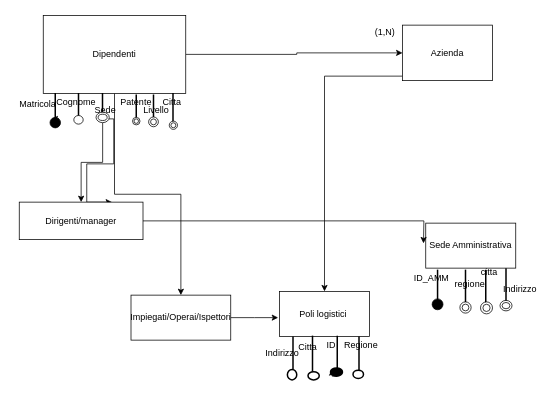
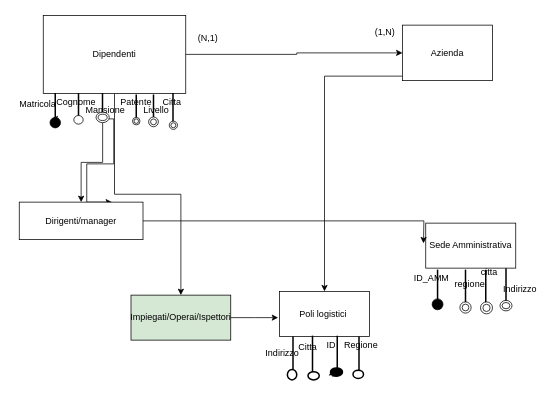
  <mxCell id="0" />
  <mxCell id="1" parent="0" />
  <mxCell id="2" value="" style="edgeStyle=orthogonalEdgeStyle;rounded=0;orthogonalLoop=1;jettySize=auto;html=1;" parent="1" source="5" target="13" edge="1"><mxGeometry relative="1" as="geometry" /></mxCell>
  <mxCell id="3" style="edgeStyle=orthogonalEdgeStyle;rounded=0;orthogonalLoop=1;jettySize=auto;html=1;entryX=0.75;entryY=0;entryDx=0;entryDy=0;startArrow=none;" parent="1" source="28" target="11" edge="1"><mxGeometry relative="1" as="geometry"><Array as="points"><mxPoint x="151" y="158" /><mxPoint x="151" y="218" /><mxPoint x="115" y="218" /></Array></mxGeometry></mxCell>
  <mxCell id="4" style="edgeStyle=orthogonalEdgeStyle;rounded=0;orthogonalLoop=1;jettySize=auto;html=1;entryX=0;entryY=0.5;entryDx=0;entryDy=0;fontColor=#000000;" parent="1" source="5" target="7" edge="1"><mxGeometry relative="1" as="geometry"><Array as="points"><mxPoint x="395" y="72" /><mxPoint x="395" y="70" /></Array></mxGeometry></mxCell>
  <mxCell id="5" value="Dipendenti" style="rounded=0;whiteSpace=wrap;html=1;" parent="1" vertex="1"><mxGeometry x="57" y="20" width="190" height="104" as="geometry" /></mxCell>
  <mxCell id="6" style="edgeStyle=orthogonalEdgeStyle;rounded=0;orthogonalLoop=1;jettySize=auto;html=1;fontColor=#000000;" parent="1" source="7" target="8" edge="1"><mxGeometry relative="1" as="geometry"><Array as="points"><mxPoint x="432" y="101" /></Array></mxGeometry></mxCell>
  <mxCell id="7" value="Azienda" style="rounded=0;whiteSpace=wrap;html=1;" parent="1" vertex="1"><mxGeometry x="536" y="33" width="120" height="74" as="geometry" /></mxCell>
  <mxCell id="8" value="Poli logistici&amp;nbsp;" style="rounded=0;whiteSpace=wrap;html=1;" parent="1" vertex="1"><mxGeometry x="372" y="388" width="120" height="60" as="geometry" /></mxCell>
  <mxCell id="9" value="Sede Amministrativa" style="rounded=0;whiteSpace=wrap;html=1;" parent="1" vertex="1"><mxGeometry x="567" y="297" width="120" height="60" as="geometry" /></mxCell>
  <mxCell id="10" style="edgeStyle=orthogonalEdgeStyle;rounded=0;orthogonalLoop=1;jettySize=auto;html=1;" parent="1" source="11" edge="1"><mxGeometry relative="1" as="geometry"><mxPoint x="564" y="324" as="targetPoint" /></mxGeometry></mxCell>
  <mxCell id="11" value="Dirigenti/manager" style="rounded=0;whiteSpace=wrap;html=1;" parent="1" vertex="1"><mxGeometry x="25" y="269" width="165" height="50" as="geometry" /></mxCell>
  <mxCell id="12" style="edgeStyle=orthogonalEdgeStyle;rounded=0;orthogonalLoop=1;jettySize=auto;html=1;" parent="1" source="13" edge="1"><mxGeometry relative="1" as="geometry"><mxPoint x="370.2" y="423" as="targetPoint" /></mxGeometry></mxCell>
- <mxCell id="13" value="Impiegati/Operai/Ispettori" style="rounded=0;whiteSpace=wrap;html=1;" parent="1" vertex="1"><mxGeometry x="174" y="393" width="133" height="60" as="geometry" /></mxCell>
+ <mxCell id="13" value="Impiegati/Operai/Ispettori" style="rounded=0;whiteSpace=wrap;html=1;fillColor=#d5e8d4;" parent="1" vertex="1"><mxGeometry x="174" y="393" width="133" height="60" as="geometry" /></mxCell>
+ <mxCell id="14" value="(N,1)" style="text;strokeColor=none;align=center;fillColor=none;html=1;verticalAlign=middle;whiteSpace=wrap;rounded=0;" parent="1" vertex="1"><mxGeometry x="247" y="36" width="60" height="30" as="geometry" /></mxCell>
  <mxCell id="15" value="(1,N)" style="text;strokeColor=none;align=center;fillColor=none;html=1;verticalAlign=middle;whiteSpace=wrap;rounded=0;" parent="1" vertex="1"><mxGeometry x="483" y="28" width="60" height="30" as="geometry" /></mxCell>
  <mxCell id="16" value="" style="line;strokeWidth=2;direction=south;html=1;" parent="1" vertex="1"><mxGeometry x="199" y="125.5" width="10" height="30" as="geometry" /></mxCell>
  <mxCell id="17" value="" style="line;strokeWidth=2;direction=south;html=1;" parent="1" vertex="1"><mxGeometry x="176" y="125.5" width="10" height="31" as="geometry" /></mxCell>
  <mxCell id="18" value="" style="line;strokeWidth=2;direction=south;html=1;" parent="1" vertex="1"><mxGeometry x="68" y="123.5" width="10" height="32.5" as="geometry" /></mxCell>
  <mxCell id="19" value="" style="line;strokeWidth=2;direction=south;html=1;" parent="1" vertex="1"><mxGeometry x="99" y="123.5" width="10" height="31.5" as="geometry" /></mxCell>
  <mxCell id="20" value="" style="ellipse;shape=doubleEllipse;whiteSpace=wrap;html=1;aspect=fixed;fontColor=#000000;fillColor=#000000;" parent="1" vertex="1"><mxGeometry x="66" y="156" width="14" height="14" as="geometry" /></mxCell>
  <mxCell id="21" value="Matricola" style="text;strokeColor=none;align=center;fillColor=none;html=1;verticalAlign=middle;whiteSpace=wrap;rounded=0;fontColor=#000000;" parent="1" vertex="1"><mxGeometry x="20" y="124" width="60" height="30" as="geometry" /></mxCell>
  <mxCell id="22" style="edgeStyle=orthogonalEdgeStyle;rounded=0;orthogonalLoop=1;jettySize=auto;html=1;exitX=1;exitY=0;exitDx=0;exitDy=0;entryX=0;entryY=0;entryDx=0;entryDy=0;fontColor=#000000;" parent="1" source="20" target="20" edge="1"><mxGeometry relative="1" as="geometry" /></mxCell>
  <mxCell id="23" value="" style="ellipse;whiteSpace=wrap;html=1;fontColor=#000000;fillColor=#FFFFFF;" parent="1" vertex="1"><mxGeometry x="97.75" y="153.5" width="12.5" height="11.5" as="geometry" /></mxCell>
  <mxCell id="24" value="Cognome" style="text;strokeColor=none;align=center;fillColor=none;html=1;verticalAlign=middle;whiteSpace=wrap;rounded=0;fontColor=#000000;" parent="1" vertex="1"><mxGeometry x="71" y="121" width="60" height="30" as="geometry" /></mxCell>
  <mxCell id="25" value="" style="line;strokeWidth=2;direction=south;html=1;fontColor=#000000;fillColor=#FFFFFF;" parent="1" vertex="1"><mxGeometry x="131" y="123.5" width="10" height="36.5" as="geometry" /></mxCell>
- <mxCell id="26" value="Sede" style="text;strokeColor=none;align=center;fillColor=none;html=1;verticalAlign=middle;whiteSpace=wrap;rounded=0;fontColor=#000000;" parent="1" vertex="1"><mxGeometry x="110.25" y="131" width="60" height="30" as="geometry" /></mxCell>
+ <mxCell id="26" value="Mansione" style="text;strokeColor=none;align=center;fillColor=none;html=1;verticalAlign=middle;whiteSpace=wrap;rounded=0;fontColor=#000000;" parent="1" vertex="1"><mxGeometry x="110.25" y="131" width="60" height="30" as="geometry" /></mxCell>
  <mxCell id="27" value="" style="edgeStyle=orthogonalEdgeStyle;rounded=0;orthogonalLoop=1;jettySize=auto;html=1;" parent="1" source="28" target="11" edge="1"><mxGeometry relative="1" as="geometry" /></mxCell>
  <mxCell id="28" value="" style="ellipse;shape=doubleEllipse;whiteSpace=wrap;html=1;fontColor=#000000;fillColor=#FFFFFF;" parent="1" vertex="1"><mxGeometry x="127.37" y="149" width="17.63" height="14" as="geometry" /></mxCell>
  <mxCell id="29" value="" style="ellipse;shape=doubleEllipse;whiteSpace=wrap;html=1;aspect=fixed;fontColor=#000000;fillColor=#FFFFFF;" parent="1" vertex="1"><mxGeometry x="176" y="156" width="10" height="10" as="geometry" /></mxCell>
  <mxCell id="30" value="Patente" style="text;strokeColor=none;align=center;fillColor=none;html=1;verticalAlign=middle;whiteSpace=wrap;rounded=0;fontColor=#000000;" parent="1" vertex="1"><mxGeometry x="151" y="121" width="60" height="30" as="geometry" /></mxCell>
  <mxCell id="31" value="" style="ellipse;shape=doubleEllipse;whiteSpace=wrap;html=1;aspect=fixed;fontColor=#000000;fillColor=#FFFFFF;" parent="1" vertex="1"><mxGeometry x="197.5" y="155.5" width="13" height="13" as="geometry" /></mxCell>
  <mxCell id="32" value="Livello" style="text;strokeColor=none;align=center;fillColor=none;html=1;verticalAlign=middle;whiteSpace=wrap;rounded=0;fontColor=#000000;" parent="1" vertex="1"><mxGeometry x="178" y="134" width="60" height="25" as="geometry" /></mxCell>
  <mxCell id="33" value="" style="line;strokeWidth=2;direction=south;html=1;fontColor=#000000;fillColor=#FFFFFF;" parent="1" vertex="1"><mxGeometry x="225" y="123.5" width="10" height="40.5" as="geometry" /></mxCell>
  <mxCell id="34" value="Citta" style="text;strokeColor=none;align=center;fillColor=none;html=1;verticalAlign=middle;whiteSpace=wrap;rounded=0;fontColor=#000000;" parent="1" vertex="1"><mxGeometry x="199" y="121" width="60" height="30" as="geometry" /></mxCell>
  <mxCell id="35" value="" style="ellipse;shape=doubleEllipse;whiteSpace=wrap;html=1;aspect=fixed;fontColor=#000000;fillColor=#FFFFFF;" parent="1" vertex="1"><mxGeometry x="225" y="161" width="11" height="11" as="geometry" /></mxCell>
  <mxCell id="36" value="" style="line;strokeWidth=2;direction=south;html=1;fontColor=#000000;fillColor=#FFFFFF;" parent="1" vertex="1"><mxGeometry x="385" y="448" width="10" height="44" as="geometry" /></mxCell>
  <mxCell id="37" value="" style="edgeStyle=orthogonalEdgeStyle;rounded=0;orthogonalLoop=1;jettySize=auto;html=1;fontColor=#000000;" parent="1" edge="1"><mxGeometry relative="1" as="geometry"><mxPoint x="419" y="492" as="sourcePoint" /><mxPoint x="419" y="492" as="targetPoint" /></mxGeometry></mxCell>
  <mxCell id="38" value="" style="line;strokeWidth=2;direction=south;html=1;fontColor=#000000;fillColor=#FFFFFF;" parent="1" vertex="1"><mxGeometry x="444" y="447" width="10" height="45" as="geometry" /></mxCell>
  <mxCell id="39" value="" style="line;strokeWidth=2;direction=south;html=1;fontColor=#000000;fillColor=#FFFFFF;" parent="1" vertex="1"><mxGeometry x="473" y="448" width="10" height="45" as="geometry" /></mxCell>
  <mxCell id="40" value="" style="ellipse;whiteSpace=wrap;html=1;verticalAlign=top;fillColor=#FFFFFF;fontColor=#000000;strokeWidth=2;labelBackgroundColor=default;spacingTop=8;" parent="1" vertex="1"><mxGeometry x="382.5" y="492" width="12.5" height="14" as="geometry" /></mxCell>
  <mxCell id="41" value="" style="line;strokeWidth=2;direction=south;html=1;fontColor=#000000;fillColor=#FFFFFF;" parent="1" vertex="1"><mxGeometry x="411" y="447" width="10" height="48" as="geometry" /></mxCell>
  <mxCell id="42" value="" style="ellipse;whiteSpace=wrap;html=1;verticalAlign=top;fillColor=#FFFFFF;fontColor=#000000;strokeWidth=2;labelBackgroundColor=default;spacingTop=8;" parent="1" vertex="1"><mxGeometry x="410" y="495" width="15" height="11" as="geometry" /></mxCell>
  <mxCell id="43" value="" style="ellipse;whiteSpace=wrap;html=1;verticalAlign=top;fillColor=#000000;fontColor=#000000;strokeWidth=2;labelBackgroundColor=default;spacingTop=8;" parent="1" vertex="1"><mxGeometry x="440" y="490" width="16" height="11" as="geometry" /></mxCell>
  <mxCell id="44" style="edgeStyle=orthogonalEdgeStyle;rounded=0;orthogonalLoop=1;jettySize=auto;html=1;exitX=0.5;exitY=1;exitDx=0;exitDy=0;entryX=0;entryY=0;entryDx=0;entryDy=0;fontColor=#000000;" parent="1" source="43" target="43" edge="1"><mxGeometry relative="1" as="geometry" /></mxCell>
  <mxCell id="45" value="" style="ellipse;whiteSpace=wrap;html=1;verticalAlign=top;fillColor=#FFFFFF;fontColor=#000000;strokeWidth=2;labelBackgroundColor=default;spacingTop=8;" parent="1" vertex="1"><mxGeometry x="470" y="493" width="14" height="11" as="geometry" /></mxCell>
  <mxCell id="46" value="ID" style="text;strokeColor=none;align=center;fillColor=none;html=1;verticalAlign=middle;whiteSpace=wrap;rounded=0;fontColor=#000000;" parent="1" vertex="1"><mxGeometry x="411" y="445" width="60" height="30" as="geometry" /></mxCell>
  <mxCell id="47" value="Regione" style="text;strokeColor=none;align=center;fillColor=none;html=1;verticalAlign=middle;whiteSpace=wrap;rounded=0;fontColor=#000000;" parent="1" vertex="1"><mxGeometry x="451" y="445" width="60" height="30" as="geometry" /></mxCell>
  <mxCell id="48" value="Citta" style="text;strokeColor=none;align=center;fillColor=none;html=1;verticalAlign=middle;whiteSpace=wrap;rounded=0;fontColor=#000000;" parent="1" vertex="1"><mxGeometry x="380" y="447" width="60" height="30" as="geometry" /></mxCell>
  <mxCell id="49" value="Indirizzo" style="text;strokeColor=none;align=center;fillColor=none;html=1;verticalAlign=middle;whiteSpace=wrap;rounded=0;fontColor=#000000;" parent="1" vertex="1"><mxGeometry x="346" y="455" width="60" height="30" as="geometry" /></mxCell>
  <mxCell id="50" value="" style="line;strokeWidth=2;direction=south;html=1;fontColor=#000000;fillColor=#000000;" parent="1" vertex="1"><mxGeometry x="615" y="359" width="10" height="49" as="geometry" /></mxCell>
  <mxCell id="51" value="" style="line;strokeWidth=2;direction=south;html=1;fontColor=#000000;fillColor=#000000;" parent="1" vertex="1"><mxGeometry x="642" y="359" width="10" height="50" as="geometry" /></mxCell>
  <mxCell id="52" value="" style="line;strokeWidth=2;direction=south;html=1;fontColor=#000000;fillColor=#000000;" parent="1" vertex="1"><mxGeometry x="669" y="357" width="10" height="53" as="geometry" /></mxCell>
  <mxCell id="53" value="" style="line;strokeWidth=2;direction=south;html=1;fontColor=#000000;fillColor=#000000;" parent="1" vertex="1"><mxGeometry x="577.75" y="359" width="10" height="45" as="geometry" /></mxCell>
  <mxCell id="54" value="" style="ellipse;shape=doubleEllipse;whiteSpace=wrap;html=1;aspect=fixed;fontColor=#000000;fillColor=#000000;" parent="1" vertex="1"><mxGeometry x="575.5" y="398" width="14.5" height="14.5" as="geometry" /></mxCell>
  <mxCell id="55" value="" style="ellipse;shape=doubleEllipse;whiteSpace=wrap;html=1;aspect=fixed;fontColor=#000000;fillColor=#FFFFFF;" parent="1" vertex="1"><mxGeometry x="612.5" y="402" width="15" height="15" as="geometry" /></mxCell>
  <mxCell id="56" value="" style="ellipse;shape=doubleEllipse;whiteSpace=wrap;html=1;aspect=fixed;fontColor=#000000;fillColor=#FFFFFF;" parent="1" vertex="1"><mxGeometry x="645" y="404" width="3" height="3" as="geometry" /></mxCell>
  <mxCell id="57" value="" style="ellipse;shape=doubleEllipse;whiteSpace=wrap;html=1;aspect=fixed;fontColor=#000000;fillColor=#FFFFFF;" parent="1" vertex="1"><mxGeometry x="640" y="402" width="16" height="16" as="geometry" /></mxCell>
  <mxCell id="58" value="" style="ellipse;shape=doubleEllipse;whiteSpace=wrap;html=1;fontColor=#000000;fillColor=#FFFFFF;" parent="1" vertex="1"><mxGeometry x="666" y="400" width="16" height="14" as="geometry" /></mxCell>
  <mxCell id="59" value="ID_AMM" style="text;strokeColor=none;align=center;fillColor=none;html=1;verticalAlign=middle;whiteSpace=wrap;rounded=0;fontColor=#000000;" parent="1" vertex="1"><mxGeometry x="545" y="355" width="60" height="30" as="geometry" /></mxCell>
  <mxCell id="60" value="regione" style="text;strokeColor=none;align=center;fillColor=none;html=1;verticalAlign=middle;whiteSpace=wrap;rounded=0;fontColor=#000000;" parent="1" vertex="1"><mxGeometry x="596" y="363" width="60" height="30" as="geometry" /></mxCell>
  <mxCell id="61" value="citta" style="text;strokeColor=none;align=center;fillColor=none;html=1;verticalAlign=middle;whiteSpace=wrap;rounded=0;fontColor=#000000;" parent="1" vertex="1"><mxGeometry x="622" y="347" width="60" height="30" as="geometry" /></mxCell>
  <mxCell id="62" value="Indirizzo" style="text;strokeColor=none;align=center;fillColor=none;html=1;verticalAlign=middle;whiteSpace=wrap;rounded=0;fontColor=#000000;" parent="1" vertex="1"><mxGeometry x="663" y="370" width="60" height="30" as="geometry" /></mxCell>
